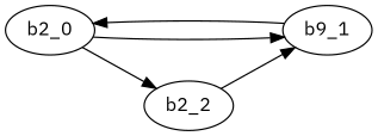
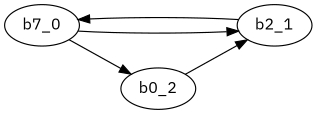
  digraph {
    fontname="IBM Plex Sans"
    rankdir=LR
    node [fontname="IBM Plex Sans"]
    edge [channel=in fontname="IBM Plex Sans" send=f]
-   b2_0
-   b2_1 [label=b9_1]
-   b2_2
+   b2_0 [label=b7_0]
+   b2_1
+   b2_2 [label=b0_2]
    b2_0 -> b2_1
    b2_0 -> b2_2
    b2_1 -> b2_0 [channel=out send=t]
    b2_2 -> b2_1 [channel=out send=t]
  }
